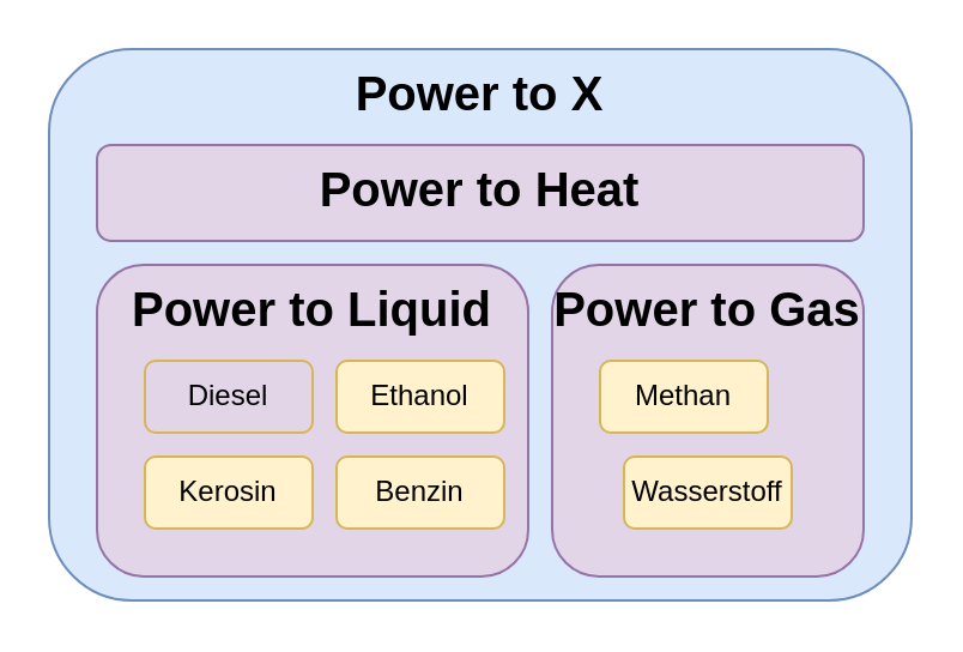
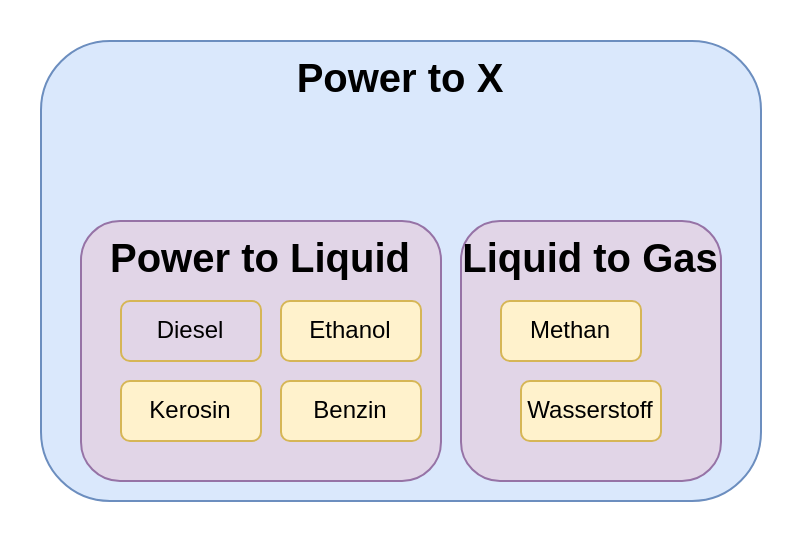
  <mxCell id="0" />
  <mxCell id="1" parent="0" />
  <mxCell id="2" value="&lt;font size=&quot;1&quot; style=&quot;&quot;&gt;&lt;b style=&quot;font-size: 20px;&quot;&gt;Power to X&lt;/b&gt;&lt;/font&gt;" style="rounded=1;whiteSpace=wrap;html=1;fillColor=#dae8fc;strokeColor=#6c8ebf;align=center;verticalAlign=top;" vertex="1" parent="1"><mxGeometry x="20" y="20" width="360" height="230" as="geometry" /></mxCell>
- <mxCell id="3" value="&lt;font style=&quot;font-size: 20px;&quot;&gt;&lt;b&gt;Power to Heat&lt;/b&gt;&lt;/font&gt;" style="rounded=1;whiteSpace=wrap;html=1;fillColor=#e1d5e7;strokeColor=#9673a6;verticalAlign=top;" vertex="1" parent="1"><mxGeometry x="40" y="60" width="320" height="40" as="geometry" /></mxCell>
- <mxCell id="4" value="&lt;font style=&quot;font-size: 20px;&quot;&gt;&lt;b&gt;Power to Gas&lt;/b&gt;&lt;/font&gt;" style="rounded=1;whiteSpace=wrap;html=1;fillColor=#e1d5e7;strokeColor=#9673a6;verticalAlign=top;" vertex="1" parent="1"><mxGeometry x="230" y="110" width="130" height="130" as="geometry" /></mxCell>
+ <mxCell id="4" value="&lt;font style=&quot;font-size: 20px;&quot;&gt;&lt;b&gt;Liquid to Gas&lt;/b&gt;&lt;/font&gt;" style="rounded=1;whiteSpace=wrap;html=1;fillColor=#e1d5e7;strokeColor=#9673a6;verticalAlign=top;" vertex="1" parent="1"><mxGeometry x="230" y="110" width="130" height="130" as="geometry" /></mxCell>
  <mxCell id="5" value="&lt;font style=&quot;font-size: 20px;&quot;&gt;&lt;b&gt;Power to Liquid&lt;/b&gt;&lt;/font&gt;" style="rounded=1;whiteSpace=wrap;html=1;fillColor=#e1d5e7;strokeColor=#9673a6;verticalAlign=top;" vertex="1" parent="1"><mxGeometry x="40" y="110" width="180" height="130" as="geometry" /></mxCell>
  <mxCell id="6" value="Methan" style="rounded=1;whiteSpace=wrap;html=1;fillColor=#fff2cc;strokeColor=#d6b656;" vertex="1" parent="1"><mxGeometry x="250" y="150" width="70" height="30" as="geometry" /></mxCell>
  <mxCell id="7" value="Wasserstoff" style="rounded=1;whiteSpace=wrap;html=1;fillColor=#fff2cc;strokeColor=#d6b656;" vertex="1" parent="1"><mxGeometry x="260" y="190" width="70" height="30" as="geometry" /></mxCell>
  <mxCell id="8" value="Benzin" style="rounded=1;whiteSpace=wrap;html=1;fillColor=#fff2cc;strokeColor=#d6b656;" vertex="1" parent="1"><mxGeometry x="140" y="190" width="70" height="30" as="geometry" /></mxCell>
  <mxCell id="9" value="Diesel" style="rounded=1;whiteSpace=wrap;html=1;fillColor=#e1d5e7;strokeColor=#d6b656;" vertex="1" parent="1"><mxGeometry x="60" y="150" width="70" height="30" as="geometry" /></mxCell>
  <mxCell id="10" value="Kerosin" style="rounded=1;whiteSpace=wrap;html=1;fillColor=#fff2cc;strokeColor=#d6b656;" vertex="1" parent="1"><mxGeometry x="60" y="190" width="70" height="30" as="geometry" /></mxCell>
  <mxCell id="11" value="Ethanol" style="rounded=1;whiteSpace=wrap;html=1;fillColor=#fff2cc;strokeColor=#d6b656;" vertex="1" parent="1"><mxGeometry x="140" y="150" width="70" height="30" as="geometry" /></mxCell>
